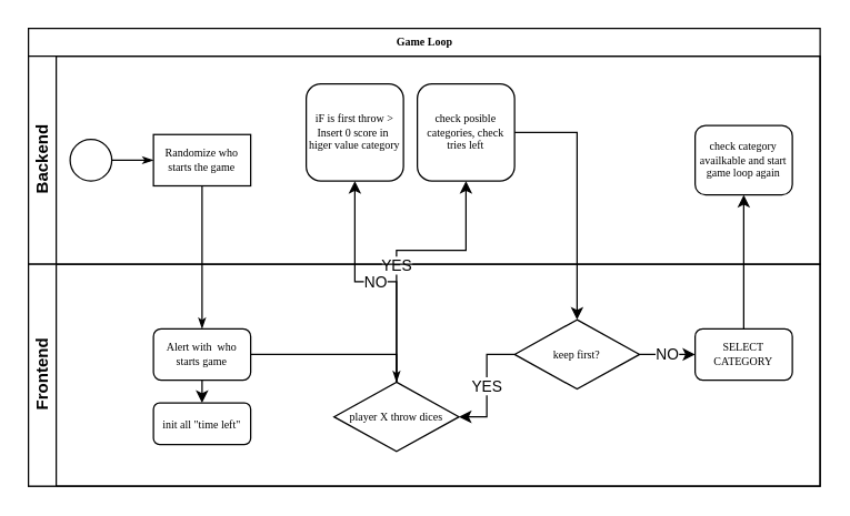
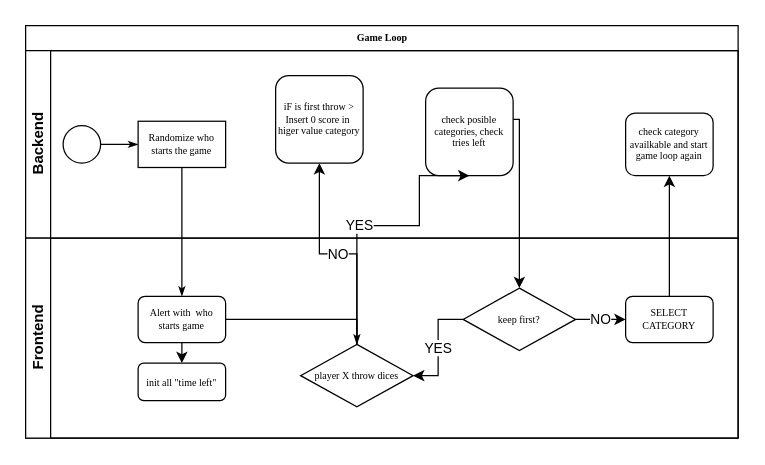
  <mxCell id="0" />
  <mxCell id="1" parent="0" />
  <mxCell id="2" value="Game Loop" style="swimlane;html=1;childLayout=stackLayout;horizontal=1;startSize=20;horizontalStack=0;rounded=0;shadow=0;labelBackgroundColor=none;strokeWidth=1;fontFamily=Verdana;fontSize=8;align=center;" parent="1" vertex="1"><mxGeometry x="20" y="20" width="570" height="330" as="geometry" /></mxCell>
  <mxCell id="3" value="Backend" style="swimlane;html=1;startSize=20;horizontal=0;" parent="2" vertex="1"><mxGeometry y="20" width="570" height="150" as="geometry" /></mxCell>
  <mxCell id="4" style="edgeStyle=orthogonalEdgeStyle;rounded=0;html=1;labelBackgroundColor=none;startArrow=none;startFill=0;startSize=5;endArrow=classicThin;endFill=1;endSize=5;jettySize=auto;orthogonalLoop=1;strokeWidth=1;fontFamily=Verdana;fontSize=8" parent="3" source="5" target="6" edge="1"><mxGeometry relative="1" as="geometry" /></mxCell>
  <mxCell id="5" value="" style="ellipse;whiteSpace=wrap;html=1;rounded=0;shadow=0;labelBackgroundColor=none;strokeWidth=1;fontFamily=Verdana;fontSize=8;align=center;" parent="3" vertex="1"><mxGeometry x="30" y="60" width="30" height="30" as="geometry" /></mxCell>
  <mxCell id="6" value="Randomize who&lt;br&gt;starts the game" style="rounded=1;whiteSpace=wrap;html=1;shadow=0;labelBackgroundColor=none;strokeWidth=1;fontFamily=Verdana;fontSize=8;align=center;arcSize=0;" parent="3" vertex="1"><mxGeometry x="90" y="56.5" width="70" height="37" as="geometry" /></mxCell>
  <mxCell id="7" value="iF is first throw &amp;gt; Insert 0 score in&amp;nbsp;&lt;br&gt;higer value category" style="rounded=1;whiteSpace=wrap;html=1;shadow=0;labelBackgroundColor=none;strokeWidth=1;fontFamily=Verdana;fontSize=8;align=center;" parent="3" vertex="1"><mxGeometry x="200" y="20" width="70" height="70" as="geometry" /></mxCell>
- <mxCell id="8" value="check posible categories, check tries left" style="rounded=1;whiteSpace=wrap;html=1;shadow=0;labelBackgroundColor=none;strokeWidth=1;fontFamily=Verdana;fontSize=8;align=center;" vertex="1" parent="3"><mxGeometry x="280" y="20" width="70" height="70" as="geometry" /></mxCell>
+ <mxCell id="8" value="check posible categories, check tries left" style="rounded=1;whiteSpace=wrap;html=1;shadow=0;labelBackgroundColor=none;strokeWidth=1;fontFamily=Verdana;fontSize=8;align=center;" vertex="1" parent="3"><mxGeometry x="320" y="30" width="70" height="70" as="geometry" /></mxCell>
  <mxCell id="9" value="check category availkable and start game loop again" style="rounded=1;whiteSpace=wrap;html=1;shadow=0;labelBackgroundColor=none;strokeWidth=1;fontFamily=Verdana;fontSize=8;align=center;" vertex="1" parent="3"><mxGeometry x="480" y="50" width="70" height="50" as="geometry" /></mxCell>
  <mxCell id="10" style="edgeStyle=orthogonalEdgeStyle;rounded=0;html=1;labelBackgroundColor=none;startArrow=none;startFill=0;startSize=5;endArrow=classicThin;endFill=1;endSize=5;jettySize=auto;orthogonalLoop=1;strokeWidth=1;fontFamily=Verdana;fontSize=8" parent="2" source="6" target="16" edge="1"><mxGeometry relative="1" as="geometry" /></mxCell>
  <mxCell id="11" value="NO" style="edgeStyle=orthogonalEdgeStyle;rounded=0;orthogonalLoop=1;jettySize=auto;html=1;entryX=0.5;entryY=1;entryDx=0;entryDy=0;" edge="1" parent="2" source="17" target="7"><mxGeometry relative="1" as="geometry" /></mxCell>
  <mxCell id="12" value="YES" style="edgeStyle=orthogonalEdgeStyle;rounded=0;orthogonalLoop=1;jettySize=auto;html=1;entryX=0.5;entryY=1;entryDx=0;entryDy=0;exitX=0.5;exitY=0;exitDx=0;exitDy=0;exitPerimeter=0;" edge="1" parent="2" source="17" target="8"><mxGeometry x="-0.134" relative="1" as="geometry"><mxPoint x="417.72" y="210.43" as="sourcePoint" /><mxPoint x="360.0" y="113.501" as="targetPoint" /><Array as="points"><mxPoint x="265" y="160" /><mxPoint x="315" y="160" /></Array><mxPoint as="offset" /></mxGeometry></mxCell>
  <mxCell id="13" value="Frontend" style="swimlane;html=1;startSize=20;horizontal=0;" parent="2" vertex="1"><mxGeometry y="170" width="570" height="160" as="geometry" /></mxCell>
  <mxCell id="14" style="edgeStyle=orthogonalEdgeStyle;rounded=0;html=1;labelBackgroundColor=none;startArrow=none;startFill=0;startSize=5;endArrow=classicThin;endFill=1;endSize=5;jettySize=auto;orthogonalLoop=1;strokeWidth=1;fontFamily=Verdana;fontSize=8" parent="13" source="16" target="17" edge="1"><mxGeometry relative="1" as="geometry" /></mxCell>
  <mxCell id="15" style="edgeStyle=orthogonalEdgeStyle;rounded=0;orthogonalLoop=1;jettySize=auto;html=1;exitX=0.5;exitY=1;exitDx=0;exitDy=0;entryX=0.5;entryY=0;entryDx=0;entryDy=0;" edge="1" parent="13" source="16" target="18"><mxGeometry relative="1" as="geometry" /></mxCell>
  <mxCell id="16" value="Alert with&amp;nbsp; who&lt;br&gt;starts game" style="rounded=1;whiteSpace=wrap;html=1;shadow=0;labelBackgroundColor=none;strokeWidth=1;fontFamily=Verdana;fontSize=8;align=center;" parent="13" vertex="1"><mxGeometry x="90" y="46.5" width="70" height="37" as="geometry" /></mxCell>
  <mxCell id="17" value="player X throw dices" style="strokeWidth=1;html=1;shape=mxgraph.flowchart.decision;whiteSpace=wrap;rounded=1;shadow=0;labelBackgroundColor=none;fontFamily=Verdana;fontSize=8;align=center;" parent="13" vertex="1"><mxGeometry x="220" y="85" width="90" height="50" as="geometry" /></mxCell>
  <mxCell id="18" value="&lt;font face=&quot;Verdana&quot;&gt;&lt;span style=&quot;font-size: 8px;&quot;&gt;init all &quot;time left&quot;&lt;/span&gt;&lt;/font&gt;" style="rounded=1;whiteSpace=wrap;html=1;" vertex="1" parent="13"><mxGeometry x="90" y="100" width="70" height="30" as="geometry" /></mxCell>
  <mxCell id="19" value="YES" style="edgeStyle=orthogonalEdgeStyle;rounded=0;orthogonalLoop=1;jettySize=auto;html=1;entryX=1;entryY=0.5;entryDx=0;entryDy=0;entryPerimeter=0;" edge="1" parent="13" source="21" target="17"><mxGeometry relative="1" as="geometry" /></mxCell>
  <mxCell id="20" value="NO" style="edgeStyle=orthogonalEdgeStyle;rounded=0;orthogonalLoop=1;jettySize=auto;html=1;entryX=0;entryY=0.5;entryDx=0;entryDy=0;" edge="1" parent="13" source="21" target="22"><mxGeometry relative="1" as="geometry" /></mxCell>
  <mxCell id="21" value="keep first?" style="strokeWidth=1;html=1;shape=mxgraph.flowchart.decision;whiteSpace=wrap;rounded=1;shadow=0;labelBackgroundColor=none;fontFamily=Verdana;fontSize=8;align=center;" vertex="1" parent="13"><mxGeometry x="350" y="40" width="90" height="50" as="geometry" /></mxCell>
  <mxCell id="22" value="SELECT CATEGORY" style="rounded=1;whiteSpace=wrap;html=1;shadow=0;labelBackgroundColor=none;strokeWidth=1;fontFamily=Verdana;fontSize=8;align=center;" vertex="1" parent="13"><mxGeometry x="480" y="46.5" width="70" height="37" as="geometry" /></mxCell>
  <mxCell id="23" style="edgeStyle=orthogonalEdgeStyle;rounded=0;orthogonalLoop=1;jettySize=auto;html=1;entryX=0.5;entryY=0;entryDx=0;entryDy=0;entryPerimeter=0;" edge="1" parent="2" source="8" target="21"><mxGeometry relative="1" as="geometry"><mxPoint x="400" y="200" as="targetPoint" /><Array as="points"><mxPoint x="395" y="75" /></Array></mxGeometry></mxCell>
  <mxCell id="24" style="edgeStyle=orthogonalEdgeStyle;rounded=0;orthogonalLoop=1;jettySize=auto;html=1;entryX=0.5;entryY=1;entryDx=0;entryDy=0;" edge="1" parent="2" source="22" target="9"><mxGeometry relative="1" as="geometry" /></mxCell>
